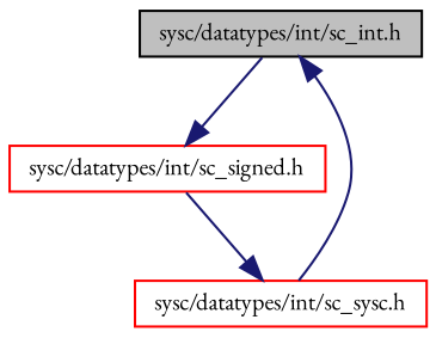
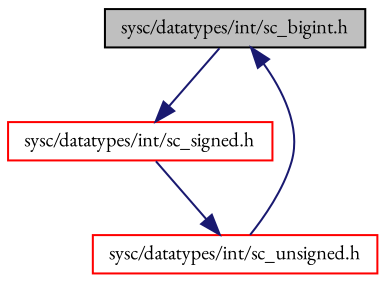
  digraph {
    fontname="EB Garamond"
    node [color=red fillcolor=white fontname="EB Garamond" fontsize=10 shape=record style=filled]
    edge [color=midnightblue fontname="EB Garamond" fontsize=10 labelfontname=FreeSans labelfontsize=10 style=solid]
-   n1 [color=black fillcolor=grey75 fontcolor=black height=0.2 label="sysc/datatypes/int/sc_int.h" width=0.4]
+   n1 [color=black fillcolor=grey75 fontcolor=black height=0.2 label="sysc/datatypes/int/sc_bigint.h" width=0.4]
    n2 [height=0.2 label="sysc/datatypes/int/sc_signed.h" width=0.4]
-   n3 [height=0.2 label="sysc/datatypes/int/sc_sysc.h" width=0.4]
+   n3 [height=0.2 label="sysc/datatypes/int/sc_unsigned.h" width=0.4]
    n1 -> n2
    n2 -> n3
    n3 -> n1
  }
